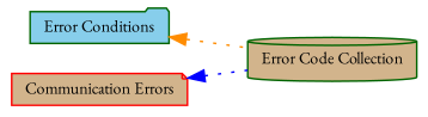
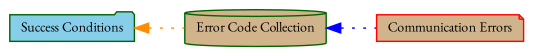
  digraph {
    fontname="EB Garamond"
    rankdir=LR
    node [color=darkgreen fillcolor=tan fontname="EB Garamond" fontsize=10 style=filled]
    edge [dir=back fontname="EB Garamond" fontsize=10 labelfontname=Helvetica labelfontsize=10 shape=plaintext style=dotted]
-   n1 [fillcolor=skyblue height=0.2 label="Error Conditions" shape=folder width=0.4]
+   n1 [fillcolor=skyblue height=0.2 label="Success Conditions" shape=folder width=0.4]
    n2 [height=0.2 label="Error Code Collection" shape=cylinder width=0.4]
    n3 [color=red fontcolor=black height=0.2 label="Communication Errors" shape=note width=0.4]
    n1 -> n2 [color=darkorange]
-   n3 -> n2 [color=blue]
+   n2 -> n3 [color=blue]
  }
